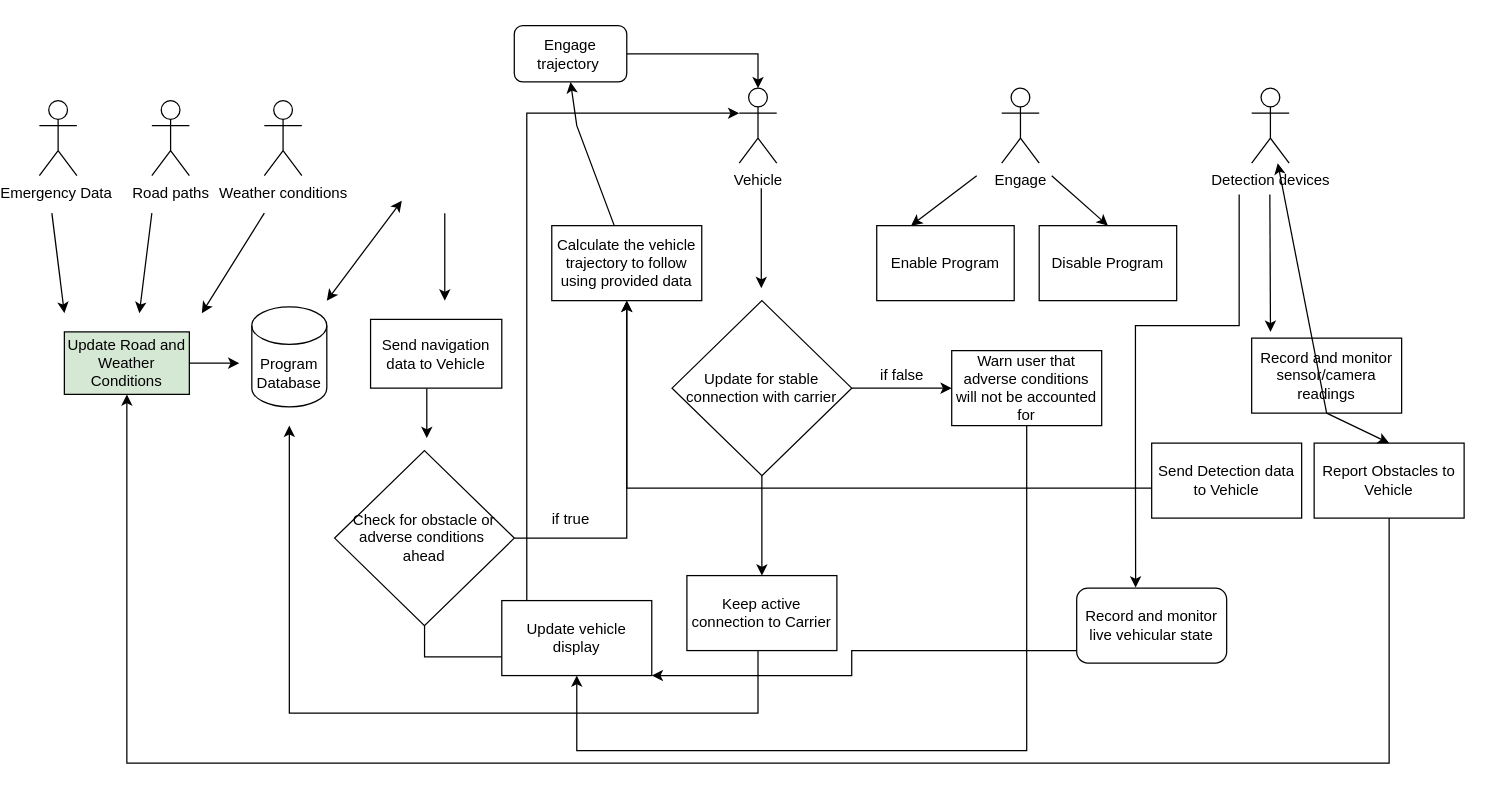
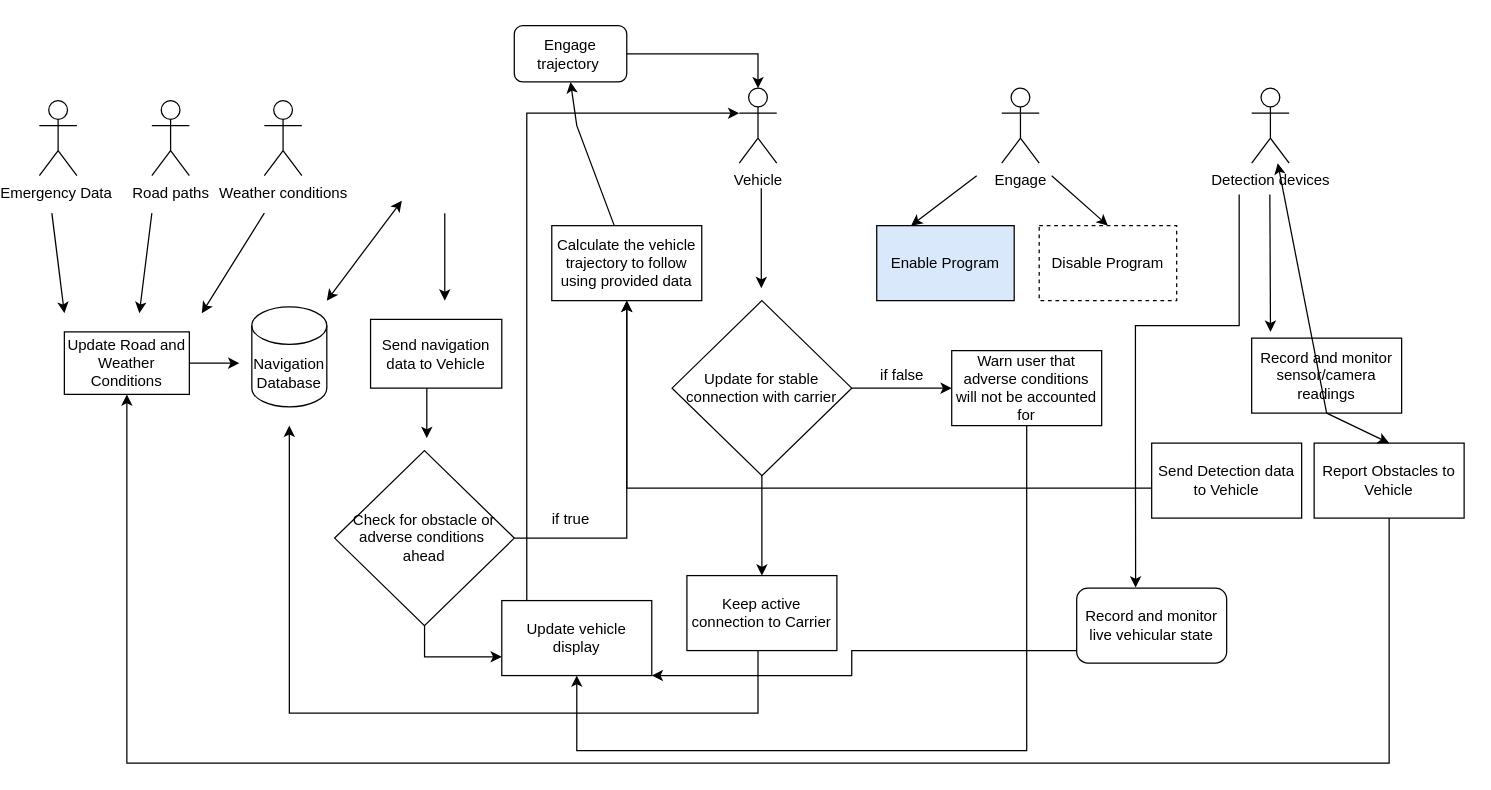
  <mxCell id="0" />
  <mxCell id="1" parent="0" />
  <mxCell id="2" value="&lt;font style=&quot;color: light-dark(rgb(0, 0, 0), rgb(0, 0, 0));&quot;&gt;Detection devices&lt;/font&gt;" style="shape=umlActor;verticalLabelPosition=bottom;verticalAlign=top;html=1;outlineConnect=0;strokeWidth=1;strokeColor=light-dark(#000000,#000000);" vertex="1" parent="1"><mxGeometry x="990" y="70" width="30" height="60" as="geometry" /></mxCell>
  <mxCell id="3" value="&lt;font style=&quot;color: light-dark(rgb(0, 0, 0), rgb(0, 0, 0));&quot;&gt;Emergency Data&amp;nbsp;&lt;/font&gt;" style="shape=umlActor;verticalLabelPosition=bottom;verticalAlign=top;html=1;outlineConnect=0;strokeWidth=1;strokeColor=light-dark(#000000,#000000);" vertex="1" parent="1"><mxGeometry x="20" y="80" width="30" height="60" as="geometry" /></mxCell>
  <mxCell id="4" value="&lt;font style=&quot;color: light-dark(rgb(0, 0, 0), rgb(0, 0, 0));&quot;&gt;Weather conditions&lt;/font&gt;" style="shape=umlActor;verticalLabelPosition=bottom;verticalAlign=top;html=1;outlineConnect=0;strokeWidth=1;strokeColor=light-dark(#000000,#000000);" vertex="1" parent="1"><mxGeometry x="200" y="80" width="30" height="60" as="geometry" /></mxCell>
  <mxCell id="5" value="&lt;font style=&quot;color: light-dark(rgb(0, 0, 0), rgb(0, 0, 0));&quot;&gt;Vehicle&lt;/font&gt;" style="shape=umlActor;verticalLabelPosition=bottom;verticalAlign=top;html=1;outlineConnect=0;strokeWidth=1;strokeColor=light-dark(#000000,#000000);" vertex="1" parent="1"><mxGeometry x="580" y="70" width="30" height="60" as="geometry" /></mxCell>
  <mxCell id="6" value="&lt;font style=&quot;color: light-dark(rgb(0, 0, 0), rgb(0, 0, 0));&quot;&gt;Engage&lt;/font&gt;" style="shape=umlActor;verticalLabelPosition=bottom;verticalAlign=top;html=1;outlineConnect=0;strokeWidth=1;strokeColor=light-dark(#000000,#000000);" vertex="1" parent="1"><mxGeometry x="790" y="70" width="30" height="60" as="geometry" /></mxCell>
  <mxCell id="7" value="&lt;font style=&quot;color: light-dark(rgb(0, 0, 0), rgb(0, 0, 0));&quot;&gt;Road paths&lt;/font&gt;" style="shape=umlActor;verticalLabelPosition=bottom;verticalAlign=top;html=1;outlineConnect=0;strokeWidth=1;strokeColor=light-dark(#000000,#000000);" vertex="1" parent="1"><mxGeometry x="110" y="80" width="30" height="60" as="geometry" /></mxCell>
- <mxCell id="8" value="Program Database" style="shape=cylinder3;whiteSpace=wrap;html=1;boundedLbl=1;backgroundOutline=1;size=15;" vertex="1" parent="1"><mxGeometry x="190" y="245" width="60" height="80" as="geometry" /></mxCell>
+ <mxCell id="8" value="Navigation Database" style="shape=cylinder3;whiteSpace=wrap;html=1;boundedLbl=1;backgroundOutline=1;size=15;" vertex="1" parent="1"><mxGeometry x="190" y="245" width="60" height="80" as="geometry" /></mxCell>
  <mxCell id="9" value="" style="endArrow=classic;html=1;rounded=0;entryX=0.5;entryY=0;entryDx=0;entryDy=0;" edge="1" parent="1"><mxGeometry width="50" height="50" relative="1" as="geometry"><mxPoint x="597.63" y="150" as="sourcePoint" /><mxPoint x="597.63" y="230" as="targetPoint" /><Array as="points" /></mxGeometry></mxCell>
  <mxCell id="10" value="Keep active connection to Carrier" style="rounded=0;whiteSpace=wrap;html=1;" vertex="1" parent="1"><mxGeometry x="538.12" y="460" width="120" height="60" as="geometry" /></mxCell>
  <mxCell id="11" value="Update for stable connection with carrier" style="rhombus;whiteSpace=wrap;html=1;" vertex="1" parent="1"><mxGeometry x="526.25" y="240" width="143.75" height="140" as="geometry" /></mxCell>
  <mxCell id="12" style="edgeStyle=orthogonalEdgeStyle;rounded=0;orthogonalLoop=1;jettySize=auto;html=1;entryX=0.5;entryY=1;entryDx=0;entryDy=0;" edge="1" parent="1" source="13" target="47"><mxGeometry relative="1" as="geometry"><Array as="points"><mxPoint x="810" y="600" /><mxPoint x="450" y="600" /></Array></mxGeometry></mxCell>
  <mxCell id="13" value="Warn user that adverse conditions will not be accounted for" style="whiteSpace=wrap;html=1;" vertex="1" parent="1"><mxGeometry x="750" y="280" width="120" height="60" as="geometry" /></mxCell>
  <mxCell id="14" value="if false" style="text;html=1;align=center;verticalAlign=middle;resizable=0;points=[];autosize=1;strokeColor=none;fillColor=none;" vertex="1" parent="1"><mxGeometry x="680" y="285" width="60" height="30" as="geometry" /></mxCell>
  <mxCell id="15" value="" style="endArrow=classic;html=1;rounded=0;exitX=1;exitY=0.5;exitDx=0;exitDy=0;entryX=0;entryY=0.5;entryDx=0;entryDy=0;" edge="1" parent="1" source="11" target="13"><mxGeometry width="50" height="50" relative="1" as="geometry"><mxPoint x="700" y="430" as="sourcePoint" /><mxPoint x="750" y="380" as="targetPoint" /></mxGeometry></mxCell>
  <mxCell id="16" value="" style="endArrow=classic;html=1;rounded=0;entryX=0.5;entryY=0;entryDx=0;entryDy=0;exitX=0.5;exitY=1;exitDx=0;exitDy=0;" edge="1" parent="1" source="11" target="10"><mxGeometry width="50" height="50" relative="1" as="geometry"><mxPoint x="573.75" y="340" as="sourcePoint" /><mxPoint x="623.75" y="290" as="targetPoint" /><Array as="points" /></mxGeometry></mxCell>
  <mxCell id="17" style="edgeStyle=orthogonalEdgeStyle;rounded=0;orthogonalLoop=1;jettySize=auto;html=1;" edge="1" parent="1"><mxGeometry relative="1" as="geometry"><mxPoint x="330" y="350" as="targetPoint" /><mxPoint x="330" y="310" as="sourcePoint" /><Array as="points"><mxPoint x="330" y="320" /><mxPoint x="330" y="320" /></Array></mxGeometry></mxCell>
  <mxCell id="18" value="Send navigation data to Vehicle" style="whiteSpace=wrap;html=1;" vertex="1" parent="1"><mxGeometry x="285" y="255" width="105" height="55" as="geometry" /></mxCell>
  <mxCell id="19" value="" style="endArrow=classic;html=1;rounded=0;" edge="1" parent="1"><mxGeometry width="50" height="50" relative="1" as="geometry"><mxPoint x="344.38" y="170" as="sourcePoint" /><mxPoint x="344.38" y="240" as="targetPoint" /></mxGeometry></mxCell>
  <mxCell id="20" value="" style="endArrow=classic;startArrow=classic;html=1;rounded=0;" edge="1" parent="1"><mxGeometry width="50" height="50" relative="1" as="geometry"><mxPoint x="250" y="240" as="sourcePoint" /><mxPoint x="310" y="160" as="targetPoint" /></mxGeometry></mxCell>
  <mxCell id="21" value="Record and monitor sensor/camera readings" style="whiteSpace=wrap;html=1;" vertex="1" parent="1"><mxGeometry x="990" y="270" width="120" height="60" as="geometry" /></mxCell>
- <mxCell id="22" value="Update Road and Weather Conditions" style="whiteSpace=wrap;html=1;fillColor=#d5e8d4;" vertex="1" parent="1"><mxGeometry x="40" y="265" width="100" height="50" as="geometry" /></mxCell>
+ <mxCell id="22" value="Update Road and Weather Conditions" style="whiteSpace=wrap;html=1;" vertex="1" parent="1"><mxGeometry x="40" y="265" width="100" height="50" as="geometry" /></mxCell>
  <mxCell id="23" value="" style="endArrow=classic;html=1;rounded=0;" edge="1" parent="1"><mxGeometry width="50" height="50" relative="1" as="geometry"><mxPoint x="200" y="170" as="sourcePoint" /><mxPoint x="150" y="250" as="targetPoint" /></mxGeometry></mxCell>
  <mxCell id="24" value="" style="endArrow=classic;html=1;rounded=0;" edge="1" parent="1"><mxGeometry width="50" height="50" relative="1" as="geometry"><mxPoint x="110" y="170" as="sourcePoint" /><mxPoint x="100" y="250" as="targetPoint" /></mxGeometry></mxCell>
  <mxCell id="25" value="" style="endArrow=classic;html=1;rounded=0;" edge="1" parent="1"><mxGeometry width="50" height="50" relative="1" as="geometry"><mxPoint x="140" y="290" as="sourcePoint" /><mxPoint x="180" y="290" as="targetPoint" /></mxGeometry></mxCell>
  <mxCell id="26" value="" style="edgeStyle=none;orthogonalLoop=1;jettySize=auto;html=1;rounded=0;" edge="1" parent="1"><mxGeometry width="100" relative="1" as="geometry"><mxPoint x="1004.55" y="155" as="sourcePoint" /><mxPoint x="1005.05" y="265" as="targetPoint" /><Array as="points" /></mxGeometry></mxCell>
  <mxCell id="27" value="" style="edgeStyle=none;orthogonalLoop=1;jettySize=auto;html=1;rounded=0;" edge="1" parent="1"><mxGeometry width="100" relative="1" as="geometry"><mxPoint x="30" y="170" as="sourcePoint" /><mxPoint x="40" y="250" as="targetPoint" /><Array as="points" /></mxGeometry></mxCell>
  <mxCell id="28" style="edgeStyle=orthogonalEdgeStyle;rounded=0;orthogonalLoop=1;jettySize=auto;html=1;entryX=0.5;entryY=1;entryDx=0;entryDy=0;exitX=0.5;exitY=1;exitDx=0;exitDy=0;" edge="1" parent="1" source="29" target="22"><mxGeometry relative="1" as="geometry"><Array as="points"><mxPoint x="1100" y="610" /><mxPoint x="90" y="610" /></Array></mxGeometry></mxCell>
  <mxCell id="29" value="Report Obstacles to Vehicle" style="whiteSpace=wrap;html=1;" vertex="1" parent="1"><mxGeometry x="1040" y="354" width="120" height="60" as="geometry" /></mxCell>
  <mxCell id="30" value="" style="endArrow=classic;html=1;rounded=0;exitX=0.5;exitY=1;exitDx=0;exitDy=0;entryX=0.5;entryY=0;entryDx=0;entryDy=0;" edge="1" parent="1" source="21" target="29"><mxGeometry width="50" height="50" relative="1" as="geometry"><mxPoint x="1010" y="350" as="sourcePoint" /><mxPoint x="1010" y="370" as="targetPoint" /><Array as="points" /></mxGeometry></mxCell>
- <mxCell id="31" value="Enable Program" style="whiteSpace=wrap;html=1;" vertex="1" parent="1"><mxGeometry x="690" y="180" width="110" height="60" as="geometry" /></mxCell>
- <mxCell id="32" value="Disable Program" style="whiteSpace=wrap;html=1;" vertex="1" parent="1"><mxGeometry x="820" y="180" width="110" height="60" as="geometry" /></mxCell>
+ <mxCell id="31" value="Enable Program" style="whiteSpace=wrap;html=1;fillColor=#dae8fc;" vertex="1" parent="1"><mxGeometry x="690" y="180" width="110" height="60" as="geometry" /></mxCell>
+ <mxCell id="32" value="Disable Program" style="whiteSpace=wrap;html=1;dashed=1;" vertex="1" parent="1"><mxGeometry x="820" y="180" width="110" height="60" as="geometry" /></mxCell>
  <mxCell id="33" value="" style="endArrow=classic;html=1;rounded=0;entryX=0.5;entryY=0;entryDx=0;entryDy=0;" edge="1" parent="1" target="32"><mxGeometry width="50" height="50" relative="1" as="geometry"><mxPoint x="830" y="140" as="sourcePoint" /><mxPoint x="880" y="90" as="targetPoint" /></mxGeometry></mxCell>
  <mxCell id="34" value="" style="endArrow=classic;html=1;rounded=0;entryX=0.25;entryY=0;entryDx=0;entryDy=0;" edge="1" parent="1" target="31"><mxGeometry width="50" height="50" relative="1" as="geometry"><mxPoint x="770" y="140" as="sourcePoint" /><mxPoint x="740" y="170" as="targetPoint" /></mxGeometry></mxCell>
  <mxCell id="35" value="Calculate the vehicle trajectory to follow using provided data" style="whiteSpace=wrap;html=1;" vertex="1" parent="1"><mxGeometry x="430" y="180" width="120" height="60" as="geometry" /></mxCell>
  <mxCell id="36" value="" style="endArrow=classic;html=1;rounded=0;" edge="1" parent="1"><mxGeometry width="50" height="50" relative="1" as="geometry"><mxPoint x="595" y="520" as="sourcePoint" /><mxPoint x="220" y="340" as="targetPoint" /><Array as="points"><mxPoint x="595" y="570" /><mxPoint x="220" y="570" /></Array></mxGeometry></mxCell>
  <mxCell id="37" style="edgeStyle=orthogonalEdgeStyle;rounded=0;orthogonalLoop=1;jettySize=auto;html=1;" edge="1" parent="1" source="38" target="5"><mxGeometry relative="1" as="geometry" /></mxCell>
  <mxCell id="38" value="Engage trajectory&amp;nbsp;" style="whiteSpace=wrap;html=1;rounded=1;" vertex="1" parent="1"><mxGeometry x="400" y="20" width="90" height="45" as="geometry" /></mxCell>
  <mxCell id="39" value="" style="endArrow=classic;html=1;rounded=0;entryX=0.5;entryY=1;entryDx=0;entryDy=0;" edge="1" parent="1" target="38"><mxGeometry width="50" height="50" relative="1" as="geometry"><mxPoint x="480" y="180" as="sourcePoint" /><mxPoint x="450" y="90" as="targetPoint" /><Array as="points"><mxPoint x="450" y="100" /></Array></mxGeometry></mxCell>
  <mxCell id="40" style="edgeStyle=orthogonalEdgeStyle;rounded=0;orthogonalLoop=1;jettySize=auto;html=1;entryX=0.5;entryY=1;entryDx=0;entryDy=0;exitX=0;exitY=0.5;exitDx=0;exitDy=0;" edge="1" parent="1" source="41" target="35"><mxGeometry relative="1" as="geometry"><Array as="points"><mxPoint x="490" y="390" /></Array></mxGeometry></mxCell>
  <mxCell id="41" value="Send Detection data to Vehicle" style="whiteSpace=wrap;html=1;" vertex="1" parent="1"><mxGeometry x="910" y="354" width="120" height="60" as="geometry" /></mxCell>
  <mxCell id="42" value="" style="endArrow=classic;html=1;rounded=0;exitX=0.5;exitY=1;exitDx=0;exitDy=0;" edge="1" parent="1" source="21" target="2"><mxGeometry width="50" height="50" relative="1" as="geometry"><mxPoint x="1010" y="325" as="sourcePoint" /><mxPoint x="1060" y="275" as="targetPoint" /></mxGeometry></mxCell>
  <mxCell id="43" style="edgeStyle=orthogonalEdgeStyle;rounded=0;orthogonalLoop=1;jettySize=auto;html=1;entryX=0.5;entryY=1;entryDx=0;entryDy=0;" edge="1" parent="1" source="45" target="35"><mxGeometry relative="1" as="geometry" /></mxCell>
- <mxCell id="44" style="edgeStyle=orthogonalEdgeStyle;rounded=0;orthogonalLoop=1;jettySize=auto;html=1;entryX=0;entryY=0.75;entryDx=0;entryDy=0;endArrow=none;" edge="1" parent="1" source="45" target="47"><mxGeometry relative="1" as="geometry" /></mxCell>
+ <mxCell id="44" style="edgeStyle=orthogonalEdgeStyle;rounded=0;orthogonalLoop=1;jettySize=auto;html=1;entryX=0;entryY=0.75;entryDx=0;entryDy=0;" edge="1" parent="1" source="45" target="47"><mxGeometry relative="1" as="geometry" /></mxCell>
  <mxCell id="45" value="Check for obstacle or adverse conditions&amp;nbsp;&lt;div&gt;ahead&lt;/div&gt;" style="rhombus;whiteSpace=wrap;html=1;" vertex="1" parent="1"><mxGeometry x="256.25" y="360" width="143.75" height="140" as="geometry" /></mxCell>
  <mxCell id="46" value="if true" style="text;html=1;align=center;verticalAlign=middle;resizable=0;points=[];autosize=1;strokeColor=none;fillColor=none;" vertex="1" parent="1"><mxGeometry x="420" y="400" width="50" height="30" as="geometry" /></mxCell>
  <mxCell id="47" value="Update vehicle display" style="whiteSpace=wrap;html=1;" vertex="1" parent="1"><mxGeometry x="390" y="480" width="120" height="60" as="geometry" /></mxCell>
  <mxCell id="48" style="edgeStyle=orthogonalEdgeStyle;rounded=0;orthogonalLoop=1;jettySize=auto;html=1;entryX=0;entryY=0.333;entryDx=0;entryDy=0;entryPerimeter=0;" edge="1" parent="1" source="47" target="5"><mxGeometry relative="1" as="geometry"><Array as="points"><mxPoint x="410" y="90" /></Array></mxGeometry></mxCell>
  <mxCell id="49" value="" style="edgeStyle=none;orthogonalLoop=1;jettySize=auto;html=1;rounded=0;entryX=0.393;entryY=-0.007;entryDx=0;entryDy=0;entryPerimeter=0;" edge="1" parent="1" target="51"><mxGeometry width="100" relative="1" as="geometry"><mxPoint x="980" y="155" as="sourcePoint" /><mxPoint x="740" y="460" as="targetPoint" /><Array as="points"><mxPoint x="980" y="260" /><mxPoint x="897" y="260" /><mxPoint x="897" y="360" /></Array></mxGeometry></mxCell>
  <mxCell id="50" style="edgeStyle=orthogonalEdgeStyle;rounded=0;orthogonalLoop=1;jettySize=auto;html=1;" edge="1" parent="1" source="51" target="47"><mxGeometry relative="1" as="geometry"><Array as="points"><mxPoint x="670" y="520" /><mxPoint x="670" y="540" /></Array></mxGeometry></mxCell>
  <mxCell id="51" value="Record and monitor live vehicular state" style="whiteSpace=wrap;html=1;rounded=1;" vertex="1" parent="1"><mxGeometry x="850" y="470" width="120" height="60" as="geometry" /></mxCell>
